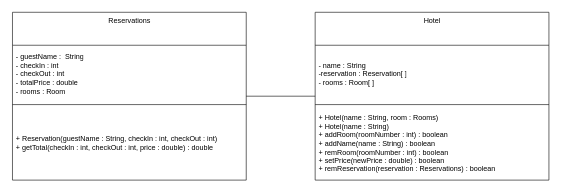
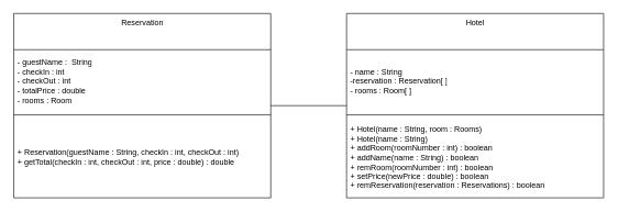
  <mxCell id="0" />
  <mxCell id="1" parent="0" />
  <mxCell id="2" value="Hotel" style="swimlane;fontStyle=0;align=center;verticalAlign=top;childLayout=stackLayout;horizontal=1;startSize=55;horizontalStack=0;resizeParent=1;resizeParentMax=0;resizeLast=0;collapsible=0;marginBottom=0;html=1;" vertex="1" parent="1"><mxGeometry x="525" y="20" width="390" height="280" as="geometry" /></mxCell>
  <mxCell id="3" value="- name : String&lt;br&gt;-reservation : Reservation[ ]&lt;br&gt;- rooms : Room[ ]" style="text;html=1;strokeColor=none;fillColor=none;align=left;verticalAlign=middle;spacingLeft=4;spacingRight=4;overflow=hidden;rotatable=0;points=[[0,0.5],[1,0.5]];portConstraint=eastwest;" vertex="1" parent="2"><mxGeometry y="55" width="390" height="95" as="geometry" /></mxCell>
  <mxCell id="4" value="" style="line;strokeWidth=1;fillColor=none;align=left;verticalAlign=middle;spacingTop=-1;spacingLeft=3;spacingRight=3;rotatable=0;labelPosition=right;points=[];portConstraint=eastwest;" vertex="1" parent="2"><mxGeometry y="150" width="390" height="8" as="geometry" /></mxCell>
  <mxCell id="5" value="+ Hotel(name : String, room : Rooms)&lt;br&gt;+ Hotel(name : String)&lt;br&gt;+ addRoom(roomNumber : int) : boolean&lt;br&gt;+ addName(name : String) : boolean&lt;br&gt;+ remRoom(roomNumber : int) : boolean&lt;br&gt;+ setPrice(newPrice : double) : boolean&lt;br&gt;+ remReservation(reservation : Reservations) : boolean" style="text;html=1;strokeColor=none;fillColor=none;align=left;verticalAlign=middle;spacingLeft=4;spacingRight=4;overflow=hidden;rotatable=0;points=[[0,0.5],[1,0.5]];portConstraint=eastwest;" vertex="1" parent="2"><mxGeometry y="158" width="390" height="122" as="geometry" /></mxCell>
  <mxCell id="6" style="edgeStyle=none;html=1;endArrow=none;" edge="1" parent="1" source="7" target="2"><mxGeometry relative="1" as="geometry" /></mxCell>
- <mxCell id="7" value="Reservations" style="swimlane;fontStyle=0;align=center;verticalAlign=top;childLayout=stackLayout;horizontal=1;startSize=55;horizontalStack=0;resizeParent=1;resizeParentMax=0;resizeLast=0;collapsible=0;marginBottom=0;html=1;" vertex="1" parent="1"><mxGeometry y="20" width="390" height="280" as="geometry" x="20" /></mxCell>
+ <mxCell id="7" value="Reservation" style="swimlane;fontStyle=0;align=center;verticalAlign=top;childLayout=stackLayout;horizontal=1;startSize=55;horizontalStack=0;resizeParent=1;resizeParentMax=0;resizeLast=0;collapsible=0;marginBottom=0;html=1;" vertex="1" parent="1"><mxGeometry y="20" width="390" height="280" as="geometry" x="20" /></mxCell>
  <mxCell id="8" value="- guestName :&amp;nbsp; String&lt;br&gt;- checkIn : int&lt;br&gt;- checkOut : int&lt;br&gt;- totalPrice : double&lt;br&gt;- rooms : Room" style="text;html=1;strokeColor=none;fillColor=none;align=left;verticalAlign=middle;spacingLeft=4;spacingRight=4;overflow=hidden;rotatable=0;points=[[0,0.5],[1,0.5]];portConstraint=eastwest;" vertex="1" parent="7"><mxGeometry y="55" width="390" height="95" as="geometry" /></mxCell>
  <mxCell id="9" value="" style="line;strokeWidth=1;fillColor=none;align=left;verticalAlign=middle;spacingTop=-1;spacingLeft=3;spacingRight=3;rotatable=0;labelPosition=right;points=[];portConstraint=eastwest;" vertex="1" parent="7"><mxGeometry y="150" width="390" height="8" as="geometry" /></mxCell>
  <mxCell id="10" value="+ Reservation(guestName : String, checkIn : int, checkOut : int)&lt;br&gt;+ getTotal(checkIn : int, checkOut : int, price : double) : double" style="text;html=1;strokeColor=none;fillColor=none;align=left;verticalAlign=middle;spacingLeft=4;spacingRight=4;overflow=hidden;rotatable=0;points=[[0,0.5],[1,0.5]];portConstraint=eastwest;" vertex="1" parent="7"><mxGeometry y="158" width="390" height="122" as="geometry" /></mxCell>
